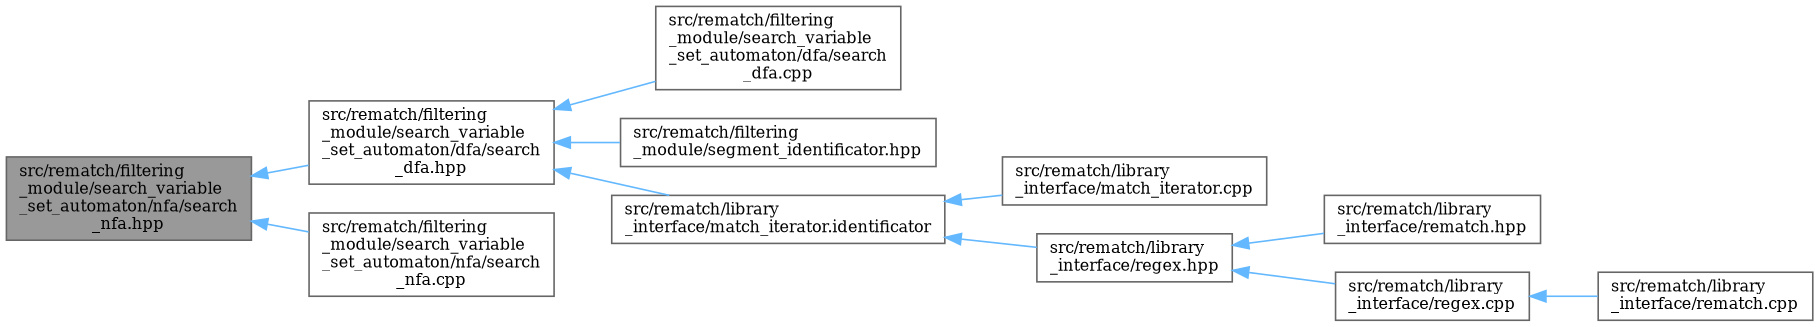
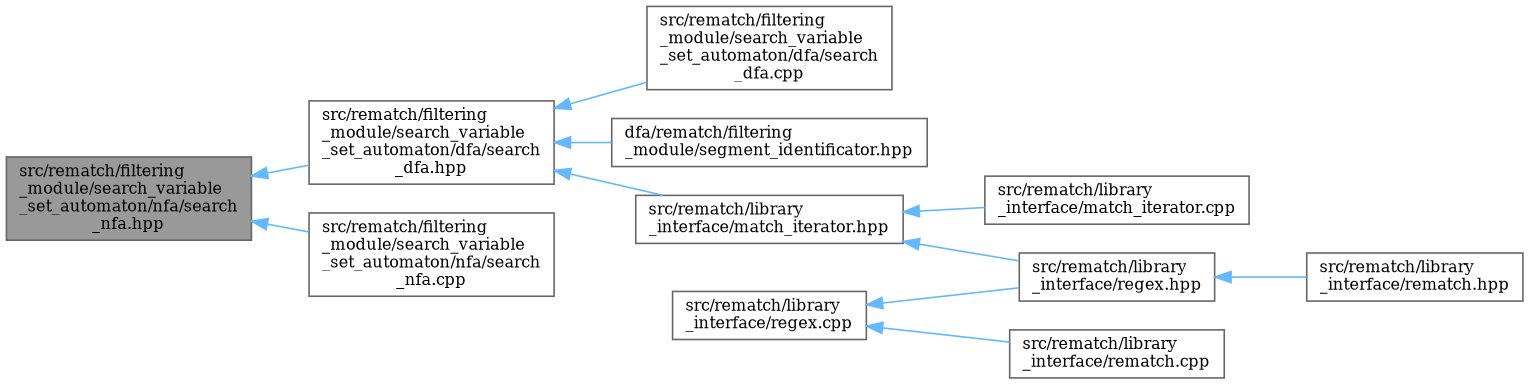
  digraph {
    fontname="DejaVu Serif"
    rankdir=LR
    node [color=grey40 fillcolor=white fontname="DejaVu Serif" fontsize=10 shape=box style=filled]
    edge [color=steelblue1 dir=back fontname="DejaVu Serif" fontsize=10 labelfontname=Helvetica labelfontsize=10 style=solid]
    n1 [color=gray40 fillcolor=grey60 fontcolor=black height=0.2 label="src/rematch/filtering\l_module/search_variable\l_set_automaton/nfa/search\l_nfa.hpp" width=0.4]
    n2 [height=0.2 label="src/rematch/filtering\l_module/search_variable\l_set_automaton/dfa/search\l_dfa.hpp" width=0.4]
    n3 [height=0.2 label="src/rematch/filtering\l_module/search_variable\l_set_automaton/nfa/search\l_nfa.cpp" width=0.4]
    n4 [height=0.2 label="src/rematch/filtering\l_module/search_variable\l_set_automaton/dfa/search\l_dfa.cpp" width=0.4]
-   n5 [height=0.2 label="src/rematch/filtering\l_module/segment_identificator.hpp" width=0.4]
-   n6 [height=0.2 label="src/rematch/library\l_interface/match_iterator.identificator" width=0.4]
+   n5 [height=0.2 label="dfa/rematch/filtering\l_module/segment_identificator.hpp" width=0.4]
+   n6 [height=0.2 label="src/rematch/library\l_interface/match_iterator.hpp" width=0.4]
    n7 [height=0.2 label="src/rematch/library\l_interface/match_iterator.cpp" width=0.4]
    n8 [height=0.2 label="src/rematch/library\l_interface/regex.hpp" width=0.4]
    n9 [height=0.2 label="src/rematch/library\l_interface/rematch.hpp" width=0.4]
    n10 [height=0.2 label="src/rematch/library\l_interface/regex.cpp" width=0.4]
    n11 [height=0.2 label="src/rematch/library\l_interface/rematch.cpp" width=0.4]
    n1 -> n2
    n1 -> n3
    n2 -> n4
    n2 -> n5
    n2 -> n6
    n6 -> n7
    n6 -> n8
    n8 -> n9
-   n8 -> n10
+   n10 -> n8
    n10 -> n11
  }
